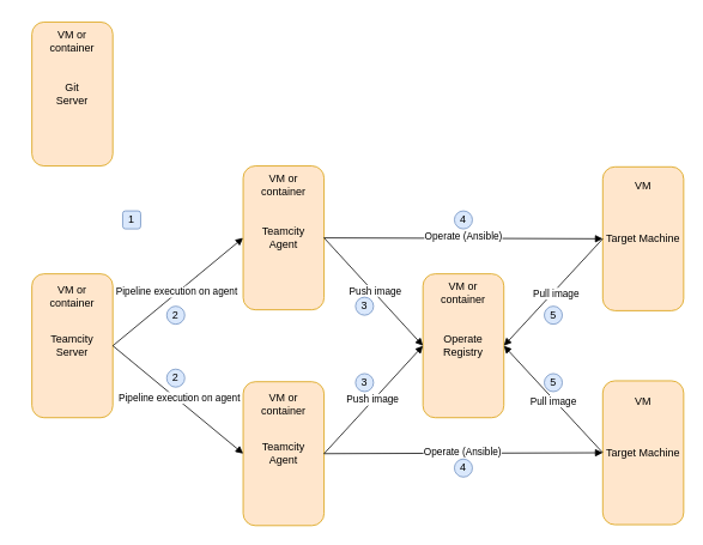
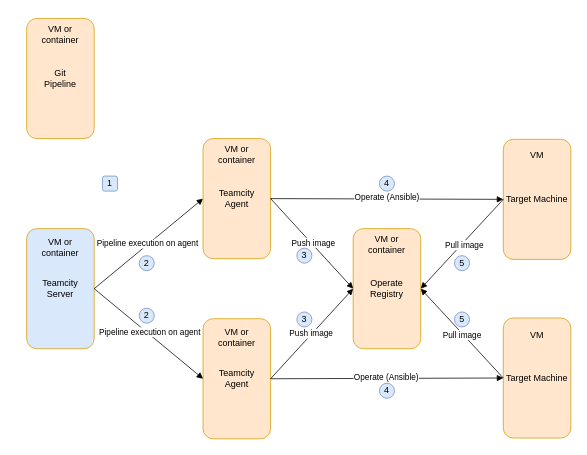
  <mxCell id="0" />
  <mxCell id="1" parent="0" />
  <mxCell id="2" value="" style="group" vertex="1" connectable="0" parent="1"><mxGeometry x="20" y="300" width="105" height="164" as="geometry" /></mxCell>
- <mxCell id="3" value="Teamcity&lt;div&gt;&lt;span style=&quot;background-color: initial;&quot;&gt;Server&lt;/span&gt;&lt;/div&gt;" style="rounded=1;whiteSpace=wrap;html=1;fillColor=#ffe6cc;strokeColor=#d79b00;" vertex="1" parent="2"><mxGeometry x="15" y="4" width="90" height="160" as="geometry" /></mxCell>
+ <mxCell id="3" value="Teamcity&lt;div&gt;&lt;span style=&quot;background-color: initial;&quot;&gt;Server&lt;/span&gt;&lt;/div&gt;" style="rounded=1;whiteSpace=wrap;html=1;fillColor=#dae8fc;strokeColor=#d79b00;" vertex="1" parent="2"><mxGeometry x="15" y="4" width="90" height="160" as="geometry" /></mxCell>
  <mxCell id="4" value="VM or container" style="text;html=1;align=center;verticalAlign=middle;whiteSpace=wrap;rounded=0;" vertex="1" parent="2"><mxGeometry x="30" y="14" width="60" height="30" as="geometry" /></mxCell>
  <mxCell id="5" value="" style="group" vertex="1" connectable="0" parent="1"><mxGeometry x="255" y="420" width="105" height="164" as="geometry" /></mxCell>
  <mxCell id="6" value="" style="group" vertex="1" connectable="0" parent="5"><mxGeometry x="15" y="4" width="90" height="160" as="geometry" /></mxCell>
  <mxCell id="7" value="Teamcity&lt;div&gt;Agent&lt;/div&gt;" style="rounded=1;whiteSpace=wrap;html=1;fillColor=#ffe6cc;strokeColor=#d79b00;" vertex="1" parent="6"><mxGeometry width="90" height="160" as="geometry" /></mxCell>
  <mxCell id="8" value="VM or container" style="text;html=1;align=center;verticalAlign=middle;whiteSpace=wrap;rounded=0;" vertex="1" parent="6"><mxGeometry x="15" y="10" width="60" height="30" as="geometry" /></mxCell>
  <mxCell id="9" value="" style="group" vertex="1" connectable="0" parent="1"><mxGeometry x="655" y="181" width="105" height="164" as="geometry" /></mxCell>
  <mxCell id="10" value="" style="group" vertex="1" connectable="0" parent="9"><mxGeometry x="15" y="4" width="90" height="160" as="geometry" /></mxCell>
  <mxCell id="11" value="Target Machine" style="rounded=1;whiteSpace=wrap;html=1;fillColor=#ffe6cc;strokeColor=#d79b00;" vertex="1" parent="10"><mxGeometry width="90" height="160" as="geometry" /></mxCell>
  <mxCell id="12" value="VM" style="text;html=1;align=center;verticalAlign=middle;whiteSpace=wrap;rounded=0;" vertex="1" parent="10"><mxGeometry x="15" y="6" width="60" height="30" as="geometry" /></mxCell>
  <mxCell id="13" value="" style="group" vertex="1" connectable="0" parent="1"><mxGeometry x="20" y="20" width="105" height="164" as="geometry" /></mxCell>
  <mxCell id="14" value="" style="group" vertex="1" connectable="0" parent="13"><mxGeometry x="15" y="4" width="90" height="160" as="geometry" /></mxCell>
- <mxCell id="15" value="Git&lt;div&gt;Server&lt;/div&gt;" style="rounded=1;whiteSpace=wrap;html=1;fillColor=#ffe6cc;strokeColor=#d79b00;" vertex="1" parent="14"><mxGeometry width="90" height="160" as="geometry" /></mxCell>
+ <mxCell id="15" value="Git&lt;div&gt;Pipeline&lt;/div&gt;" style="rounded=1;whiteSpace=wrap;html=1;fillColor=#ffe6cc;strokeColor=#d79b00;" vertex="1" parent="14"><mxGeometry width="90" height="160" as="geometry" /></mxCell>
  <mxCell id="16" value="VM or container" style="text;html=1;align=center;verticalAlign=middle;whiteSpace=wrap;rounded=0;" vertex="1" parent="14"><mxGeometry x="15" y="6" width="60" height="30" as="geometry" /></mxCell>
  <mxCell id="17" value="" style="endArrow=none;html=1;rounded=0;entryX=1;entryY=0.5;entryDx=0;entryDy=0;exitX=0;exitY=0.5;exitDx=0;exitDy=0;endFill=0;startArrow=block;startFill=1;" edge="1" parent="1" source="22" target="3"><mxGeometry width="50" height="50" relative="1" as="geometry"><mxPoint x="90" y="314" as="sourcePoint" /><mxPoint x="90" y="194" as="targetPoint" /></mxGeometry></mxCell>
  <mxCell id="18" value="Pipeline execution on agent" style="edgeLabel;html=1;align=center;verticalAlign=middle;resizable=0;points=[];" vertex="1" connectable="0" parent="17"><mxGeometry x="0.006" y="-2" relative="1" as="geometry"><mxPoint as="offset" /></mxGeometry></mxCell>
  <mxCell id="19" value="" style="endArrow=none;html=1;rounded=0;entryX=1;entryY=0.5;entryDx=0;entryDy=0;exitX=0;exitY=0.5;exitDx=0;exitDy=0;endFill=0;startArrow=block;startFill=1;" edge="1" parent="1" source="7" target="3"><mxGeometry width="50" height="50" relative="1" as="geometry"><mxPoint x="280" y="274" as="sourcePoint" /><mxPoint x="135" y="394" as="targetPoint" /></mxGeometry></mxCell>
  <mxCell id="20" value="Pipeline execution on agent" style="edgeLabel;html=1;align=center;verticalAlign=middle;resizable=0;points=[];" vertex="1" connectable="0" parent="19"><mxGeometry x="0.006" y="-2" relative="1" as="geometry"><mxPoint as="offset" /></mxGeometry></mxCell>
  <mxCell id="21" value="" style="group" vertex="1" connectable="0" parent="1"><mxGeometry x="270" y="184" width="90" height="160" as="geometry" /></mxCell>
  <mxCell id="22" value="Teamcity&lt;div&gt;Agent&lt;/div&gt;" style="rounded=1;whiteSpace=wrap;html=1;fillColor=#ffe6cc;strokeColor=#d79b00;" vertex="1" parent="21"><mxGeometry width="90" height="160" as="geometry" /></mxCell>
  <mxCell id="23" value="VM or container" style="text;html=1;align=center;verticalAlign=middle;whiteSpace=wrap;rounded=0;" vertex="1" parent="21"><mxGeometry x="15" y="6" width="60" height="30" as="geometry" /></mxCell>
  <mxCell id="24" value="" style="group" vertex="1" connectable="0" parent="1"><mxGeometry x="670" y="423" width="90" height="160" as="geometry" /></mxCell>
  <mxCell id="25" value="Target Machine" style="rounded=1;whiteSpace=wrap;html=1;fillColor=#ffe6cc;strokeColor=#d79b00;" vertex="1" parent="24"><mxGeometry width="90" height="160" as="geometry" /></mxCell>
  <mxCell id="26" value="VM" style="text;html=1;align=center;verticalAlign=middle;whiteSpace=wrap;rounded=0;" vertex="1" parent="24"><mxGeometry x="15" y="8" width="60" height="30" as="geometry" /></mxCell>
  <mxCell id="27" value="" style="group" vertex="1" connectable="0" parent="1"><mxGeometry x="455" y="300" width="105" height="164" as="geometry" /></mxCell>
  <mxCell id="28" value="" style="group" vertex="1" connectable="0" parent="27"><mxGeometry x="15" y="4" width="90" height="160" as="geometry" /></mxCell>
  <mxCell id="29" value="Operate&lt;div&gt;Registry&lt;/div&gt;" style="rounded=1;whiteSpace=wrap;html=1;fillColor=#ffe6cc;strokeColor=#d79b00;" vertex="1" parent="28"><mxGeometry width="90" height="160" as="geometry" /></mxCell>
  <mxCell id="30" value="VM or container" style="text;html=1;align=center;verticalAlign=middle;whiteSpace=wrap;rounded=0;" vertex="1" parent="28"><mxGeometry x="15" y="6" width="60" height="30" as="geometry" /></mxCell>
  <mxCell id="31" value="" style="endArrow=none;html=1;rounded=0;entryX=1;entryY=0.5;entryDx=0;entryDy=0;exitX=0;exitY=0.5;exitDx=0;exitDy=0;endFill=0;startArrow=block;startFill=1;" edge="1" parent="1" source="29" target="22"><mxGeometry width="50" height="50" relative="1" as="geometry"><mxPoint x="280" y="274" as="sourcePoint" /><mxPoint x="135" y="394" as="targetPoint" /></mxGeometry></mxCell>
  <mxCell id="32" value="Push image" style="edgeLabel;html=1;align=center;verticalAlign=middle;resizable=0;points=[];" vertex="1" connectable="0" parent="31"><mxGeometry x="0.006" y="-2" relative="1" as="geometry"><mxPoint as="offset" /></mxGeometry></mxCell>
  <mxCell id="33" value="" style="endArrow=none;html=1;rounded=0;entryX=1;entryY=0.5;entryDx=0;entryDy=0;exitX=0;exitY=0.5;exitDx=0;exitDy=0;endFill=0;startArrow=block;startFill=1;" edge="1" parent="1" source="29" target="7"><mxGeometry width="50" height="50" relative="1" as="geometry"><mxPoint x="480" y="394" as="sourcePoint" /><mxPoint x="370" y="274" as="targetPoint" /></mxGeometry></mxCell>
  <mxCell id="34" value="Push image" style="edgeLabel;html=1;align=center;verticalAlign=middle;resizable=0;points=[];" vertex="1" connectable="0" parent="33"><mxGeometry x="0.006" y="-2" relative="1" as="geometry"><mxPoint as="offset" /></mxGeometry></mxCell>
  <mxCell id="35" value="" style="endArrow=none;html=1;rounded=0;entryX=1;entryY=0.5;entryDx=0;entryDy=0;exitX=0;exitY=0.5;exitDx=0;exitDy=0;endFill=0;startArrow=block;startFill=1;" edge="1" parent="1" source="11" target="22"><mxGeometry width="50" height="50" relative="1" as="geometry"><mxPoint x="480" y="394" as="sourcePoint" /><mxPoint x="370" y="274" as="targetPoint" /></mxGeometry></mxCell>
  <mxCell id="36" value="Operate (Ansible)" style="edgeLabel;html=1;align=center;verticalAlign=middle;resizable=0;points=[];" vertex="1" connectable="0" parent="35"><mxGeometry x="0.006" y="-2" relative="1" as="geometry"><mxPoint as="offset" /></mxGeometry></mxCell>
  <mxCell id="37" value="" style="endArrow=none;html=1;rounded=0;entryX=0;entryY=0.5;entryDx=0;entryDy=0;exitX=1;exitY=0.5;exitDx=0;exitDy=0;endFill=0;startArrow=block;startFill=1;" edge="1" parent="1" source="29" target="11"><mxGeometry width="50" height="50" relative="1" as="geometry"><mxPoint x="680" y="275" as="sourcePoint" /><mxPoint x="370" y="274" as="targetPoint" /></mxGeometry></mxCell>
  <mxCell id="38" value="Pull image" style="edgeLabel;html=1;align=center;verticalAlign=middle;resizable=0;points=[];" vertex="1" connectable="0" parent="37"><mxGeometry x="0.006" y="-2" relative="1" as="geometry"><mxPoint as="offset" /></mxGeometry></mxCell>
  <mxCell id="39" value="" style="endArrow=none;html=1;rounded=0;entryX=0;entryY=0.5;entryDx=0;entryDy=0;exitX=1;exitY=0.5;exitDx=0;exitDy=0;endFill=0;startArrow=block;startFill=1;" edge="1" parent="1" source="29" target="25"><mxGeometry width="50" height="50" relative="1" as="geometry"><mxPoint x="570" y="394" as="sourcePoint" /><mxPoint x="680" y="275" as="targetPoint" /></mxGeometry></mxCell>
  <mxCell id="40" value="&lt;span style=&quot;color: rgb(0, 0, 0); font-family: Helvetica; font-size: 11px; font-style: normal; font-variant-ligatures: normal; font-variant-caps: normal; font-weight: 400; letter-spacing: normal; orphans: 2; text-align: center; text-indent: 0px; text-transform: none; widows: 2; word-spacing: 0px; -webkit-text-stroke-width: 0px; white-space: nowrap; background-color: rgb(255, 255, 255); text-decoration-thickness: initial; text-decoration-style: initial; text-decoration-color: initial; display: inline !important; float: none;&quot;&gt;Pull image&lt;/span&gt;" style="edgeLabel;html=1;align=center;verticalAlign=middle;resizable=0;points=[];" vertex="1" connectable="0" parent="39"><mxGeometry x="0.006" y="-2" relative="1" as="geometry"><mxPoint as="offset" /></mxGeometry></mxCell>
  <mxCell id="41" value="" style="endArrow=none;html=1;rounded=0;entryX=1;entryY=0.5;entryDx=0;entryDy=0;exitX=0;exitY=0.5;exitDx=0;exitDy=0;endFill=0;startArrow=block;startFill=1;" edge="1" parent="1" source="25" target="7"><mxGeometry width="50" height="50" relative="1" as="geometry"><mxPoint x="680" y="275" as="sourcePoint" /><mxPoint x="370" y="274" as="targetPoint" /></mxGeometry></mxCell>
  <mxCell id="42" value="Operate (Ansible)" style="edgeLabel;html=1;align=center;verticalAlign=middle;resizable=0;points=[];" vertex="1" connectable="0" parent="41"><mxGeometry x="0.006" y="-2" relative="1" as="geometry"><mxPoint as="offset" /></mxGeometry></mxCell>
  <mxCell id="43" value="1" style="whiteSpace=wrap;html=1;aspect=fixed;fillColor=#dae8fc;strokeColor=#6c8ebf;rounded=1;" vertex="1" parent="1"><mxGeometry x="136" y="234" width="20" height="20" as="geometry" /></mxCell>
  <mxCell id="44" value="2" style="ellipse;whiteSpace=wrap;html=1;aspect=fixed;fillColor=#dae8fc;strokeColor=#6c8ebf;" vertex="1" parent="1"><mxGeometry x="185" y="340" width="20" height="20" as="geometry" /></mxCell>
  <mxCell id="45" value="2" style="ellipse;whiteSpace=wrap;html=1;aspect=fixed;fillColor=#dae8fc;strokeColor=#6c8ebf;" vertex="1" parent="1"><mxGeometry x="185" y="410" width="20" height="20" as="geometry" /></mxCell>
  <mxCell id="46" value="3" style="ellipse;whiteSpace=wrap;html=1;aspect=fixed;fillColor=#dae8fc;strokeColor=#6c8ebf;" vertex="1" parent="1"><mxGeometry x="395" y="330" width="20" height="20" as="geometry" /></mxCell>
  <mxCell id="47" value="3" style="ellipse;whiteSpace=wrap;html=1;aspect=fixed;fillColor=#dae8fc;strokeColor=#6c8ebf;" vertex="1" parent="1"><mxGeometry x="395" y="415" width="20" height="20" as="geometry" /></mxCell>
  <mxCell id="48" value="4" style="ellipse;whiteSpace=wrap;html=1;aspect=fixed;fillColor=#dae8fc;strokeColor=#6c8ebf;" vertex="1" parent="1"><mxGeometry x="505" y="234" width="20" height="20" as="geometry" /></mxCell>
  <mxCell id="49" value="4" style="ellipse;whiteSpace=wrap;html=1;aspect=fixed;fillColor=#dae8fc;strokeColor=#6c8ebf;" vertex="1" parent="1"><mxGeometry x="505" y="510" width="20" height="20" as="geometry" /></mxCell>
  <mxCell id="50" value="5" style="ellipse;whiteSpace=wrap;html=1;aspect=fixed;fillColor=#dae8fc;strokeColor=#6c8ebf;" vertex="1" parent="1"><mxGeometry x="605" y="340" width="20" height="20" as="geometry" /></mxCell>
  <mxCell id="51" value="5" style="ellipse;whiteSpace=wrap;html=1;aspect=fixed;fillColor=#dae8fc;strokeColor=#6c8ebf;" vertex="1" parent="1"><mxGeometry x="605" y="415" width="20" height="20" as="geometry" /></mxCell>
